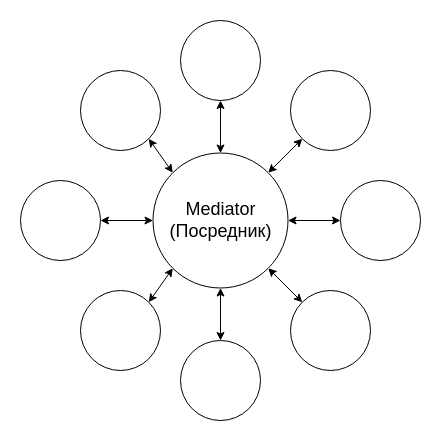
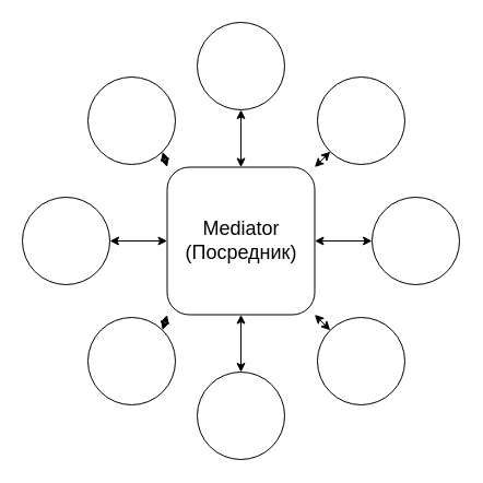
  <mxCell id="0" />
  <mxCell id="1" parent="0" />
- <mxCell id="2" value="&lt;font style=&quot;font-size: 18px&quot;&gt;Mediator&lt;br&gt;(Посредник)&lt;/font&gt;" style="ellipse;whiteSpace=wrap;html=1;aspect=fixed;" vertex="1" parent="1"><mxGeometry x="152.5" y="152.5" width="135" height="135" as="geometry" /></mxCell>
+ <mxCell id="2" value="&lt;font style=&quot;font-size: 18px&quot;&gt;Mediator&lt;br&gt;(Посредник)&lt;/font&gt;" style="whiteSpace=wrap;html=1;aspect=fixed;rounded=1;" vertex="1" parent="1"><mxGeometry x="152.5" y="152.5" width="135" height="135" as="geometry" /></mxCell>
  <mxCell id="3" value="" style="ellipse;whiteSpace=wrap;html=1;aspect=fixed;" vertex="1" parent="1"><mxGeometry x="340" y="180" width="80" height="80" as="geometry" /></mxCell>
  <mxCell id="4" value="" style="ellipse;whiteSpace=wrap;html=1;aspect=fixed;" vertex="1" parent="1"><mxGeometry x="180" y="20" width="80" height="80" as="geometry" /></mxCell>
  <mxCell id="5" value="" style="ellipse;whiteSpace=wrap;html=1;aspect=fixed;" vertex="1" parent="1"><mxGeometry x="20" y="180" width="80" height="80" as="geometry" /></mxCell>
  <mxCell id="6" value="" style="ellipse;whiteSpace=wrap;html=1;aspect=fixed;" vertex="1" parent="1"><mxGeometry x="180" y="340" width="80" height="80" as="geometry" /></mxCell>
  <mxCell id="7" value="" style="ellipse;whiteSpace=wrap;html=1;aspect=fixed;" vertex="1" parent="1"><mxGeometry x="290" y="290" width="80" height="80" as="geometry" /></mxCell>
  <mxCell id="8" value="" style="ellipse;whiteSpace=wrap;html=1;aspect=fixed;" vertex="1" parent="1"><mxGeometry x="290" y="70" width="80" height="80" as="geometry" /></mxCell>
  <mxCell id="9" value="" style="ellipse;whiteSpace=wrap;html=1;aspect=fixed;" vertex="1" parent="1"><mxGeometry x="80" y="70" width="80" height="80" as="geometry" /></mxCell>
  <mxCell id="10" value="" style="ellipse;whiteSpace=wrap;html=1;aspect=fixed;" vertex="1" parent="1"><mxGeometry x="80" y="290" width="80" height="80" as="geometry" /></mxCell>
  <mxCell id="11" value="" style="endArrow=classic;startArrow=classic;html=1;entryX=0.5;entryY=1;entryDx=0;entryDy=0;exitX=0.5;exitY=0;exitDx=0;exitDy=0;" edge="1" parent="1" source="6" target="2"><mxGeometry width="50" height="50" relative="1" as="geometry"><mxPoint x="200" y="230" as="sourcePoint" /><mxPoint x="250" y="180" as="targetPoint" /></mxGeometry></mxCell>
  <mxCell id="12" value="" style="endArrow=classic;startArrow=classic;html=1;entryX=1;entryY=1;entryDx=0;entryDy=0;exitX=0;exitY=0;exitDx=0;exitDy=0;" edge="1" parent="1" source="7" target="2"><mxGeometry width="50" height="50" relative="1" as="geometry"><mxPoint x="230" y="350" as="sourcePoint" /><mxPoint x="230" y="297.5" as="targetPoint" /></mxGeometry></mxCell>
  <mxCell id="13" value="" style="endArrow=classic;startArrow=classic;html=1;entryX=1;entryY=0.5;entryDx=0;entryDy=0;exitX=0;exitY=0.5;exitDx=0;exitDy=0;" edge="1" parent="1" source="3" target="2"><mxGeometry width="50" height="50" relative="1" as="geometry"><mxPoint x="240" y="360" as="sourcePoint" /><mxPoint x="240" y="307.5" as="targetPoint" /></mxGeometry></mxCell>
  <mxCell id="14" value="" style="endArrow=classic;startArrow=classic;html=1;entryX=0;entryY=1;entryDx=0;entryDy=0;exitX=1;exitY=0;exitDx=0;exitDy=0;" edge="1" parent="1" source="2" target="8"><mxGeometry width="50" height="50" relative="1" as="geometry"><mxPoint x="250" y="370" as="sourcePoint" /><mxPoint x="250" y="317.5" as="targetPoint" /></mxGeometry></mxCell>
  <mxCell id="15" value="" style="endArrow=classic;startArrow=classic;html=1;entryX=0.5;entryY=1;entryDx=0;entryDy=0;exitX=0.5;exitY=0;exitDx=0;exitDy=0;" edge="1" parent="1" source="2" target="4"><mxGeometry width="50" height="50" relative="1" as="geometry"><mxPoint x="250" y="150" as="sourcePoint" /><mxPoint x="250" y="97.5" as="targetPoint" /></mxGeometry></mxCell>
  <mxCell id="16" value="" style="endArrow=classic;startArrow=classic;html=1;entryX=1;entryY=1;entryDx=0;entryDy=0;exitX=0;exitY=0;exitDx=0;exitDy=0;" edge="1" parent="1" source="2" target="9"><mxGeometry width="50" height="50" relative="1" as="geometry"><mxPoint x="270" y="390" as="sourcePoint" /><mxPoint x="270" y="337.5" as="targetPoint" /></mxGeometry></mxCell>
  <mxCell id="17" value="" style="endArrow=classic;startArrow=classic;html=1;entryX=1;entryY=0.5;entryDx=0;entryDy=0;exitX=0;exitY=0.5;exitDx=0;exitDy=0;" edge="1" parent="1" source="2" target="5"><mxGeometry width="50" height="50" relative="1" as="geometry"><mxPoint x="280" y="400" as="sourcePoint" /><mxPoint x="280" y="347.5" as="targetPoint" /></mxGeometry></mxCell>
  <mxCell id="18" value="" style="endArrow=classic;startArrow=classic;html=1;entryX=1;entryY=0;entryDx=0;entryDy=0;exitX=0;exitY=1;exitDx=0;exitDy=0;" edge="1" parent="1" source="2" target="10"><mxGeometry width="50" height="50" relative="1" as="geometry"><mxPoint x="290" y="410" as="sourcePoint" /><mxPoint x="290" y="357.5" as="targetPoint" /></mxGeometry></mxCell>
